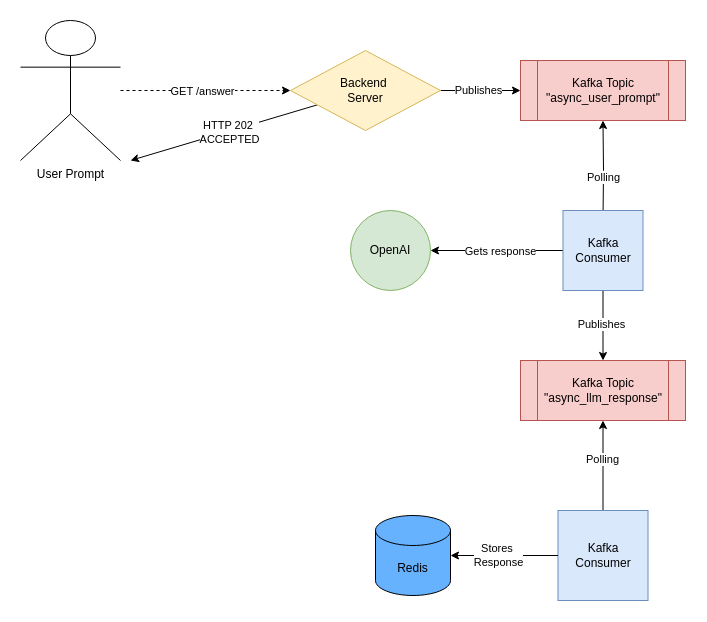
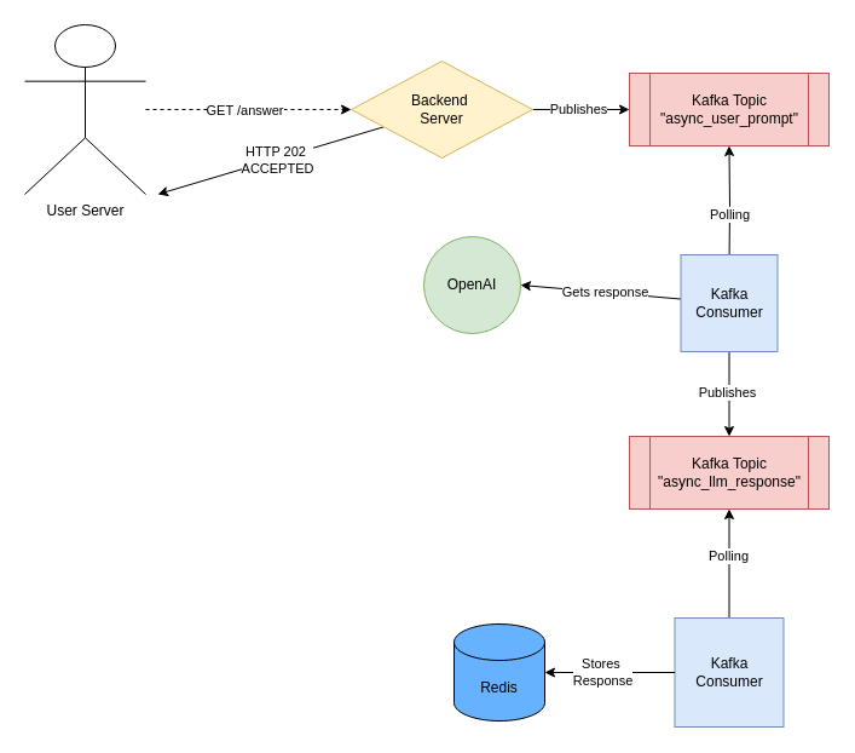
  <mxCell id="0" />
  <mxCell id="1" parent="0" />
  <mxCell id="2" value="" style="edgeStyle=orthogonalEdgeStyle;rounded=0;orthogonalLoop=1;jettySize=auto;html=1;dashed=1;" parent="1" source="4" target="9" edge="1"><mxGeometry relative="1" as="geometry"><Array as="points"><mxPoint x="150" y="90" /><mxPoint x="150" y="90" /></Array></mxGeometry></mxCell>
  <mxCell id="3" value="GET /answer" style="edgeLabel;html=1;align=center;verticalAlign=middle;resizable=0;points=[];" vertex="1" connectable="0" parent="2"><mxGeometry x="-0.046" relative="1" as="geometry"><mxPoint as="offset" /></mxGeometry></mxCell>
- <mxCell id="4" value="User Prompt&lt;div&gt;&lt;br&gt;&lt;/div&gt;" style="shape=umlActor;verticalLabelPosition=bottom;verticalAlign=top;html=1;outlineConnect=0;" parent="1" vertex="1"><mxGeometry x="20" y="20" width="100" height="140" as="geometry" /></mxCell>
+ <mxCell id="4" value="User Server&lt;div&gt;&lt;br&gt;&lt;/div&gt;" style="shape=umlActor;verticalLabelPosition=bottom;verticalAlign=top;html=1;outlineConnect=0;" parent="1" vertex="1"><mxGeometry x="20" y="20" width="100" height="140" as="geometry" /></mxCell>
  <mxCell id="5" value="" style="edgeStyle=orthogonalEdgeStyle;rounded=0;orthogonalLoop=1;jettySize=auto;html=1;" parent="1" source="9" target="11" edge="1"><mxGeometry relative="1" as="geometry" /></mxCell>
  <mxCell id="6" value="Publishes" style="edgeLabel;html=1;align=center;verticalAlign=middle;resizable=0;points=[];" parent="5" vertex="1" connectable="0"><mxGeometry x="-0.105" y="1" relative="1" as="geometry"><mxPoint x="1" as="offset" /></mxGeometry></mxCell>
  <mxCell id="7" style="edgeStyle=none;html=1;" edge="1" parent="1" source="9"><mxGeometry relative="1" as="geometry"><mxPoint x="130" y="160" as="targetPoint" /></mxGeometry></mxCell>
  <mxCell id="8" value="HTTP 202&amp;nbsp;&lt;div&gt;ACCEPTED&lt;/div&gt;" style="edgeLabel;html=1;align=center;verticalAlign=middle;resizable=0;points=[];" vertex="1" connectable="0" parent="7"><mxGeometry x="-0.043" y="1" relative="1" as="geometry"><mxPoint as="offset" /></mxGeometry></mxCell>
  <mxCell id="9" value="Backend&amp;nbsp;&lt;div&gt;Server&lt;/div&gt;" style="rhombus;whiteSpace=wrap;html=1;fillColor=#fff2cc;strokeColor=#d6b656;" parent="1" vertex="1"><mxGeometry x="290" y="50" width="150" height="80" as="geometry" /></mxCell>
- <mxCell id="10" value="OpenAI" style="ellipse;whiteSpace=wrap;html=1;fillColor=#d5e8d4;strokeColor=#82b366;rounded=0;" parent="1" vertex="1"><mxGeometry x="350" y="210" width="80" height="80" as="geometry" /></mxCell>
+ <mxCell id="10" value="OpenAI" style="ellipse;whiteSpace=wrap;html=1;fillColor=#d5e8d4;strokeColor=#82b366;rounded=0;" parent="1" vertex="1"><mxGeometry x="350" y="195" width="80" height="80" as="geometry" /></mxCell>
  <mxCell id="11" value="Kafka Topic&lt;div&gt;&quot;async_user_prompt&quot;&lt;/div&gt;" style="shape=process;whiteSpace=wrap;html=1;backgroundOutline=1;fillColor=#f8cecc;strokeColor=#b85450;rounded=0;" parent="1" vertex="1"><mxGeometry x="520" y="60" width="165" height="60" as="geometry" /></mxCell>
  <mxCell id="12" value="" style="edgeStyle=orthogonalEdgeStyle;rounded=0;orthogonalLoop=1;jettySize=auto;html=1;" parent="1" target="11" edge="1"><mxGeometry relative="1" as="geometry"><mxPoint x="602.5" y="220" as="sourcePoint" /></mxGeometry></mxCell>
  <mxCell id="13" value="Polling" style="edgeLabel;html=1;align=center;verticalAlign=middle;resizable=0;points=[];" parent="12" vertex="1" connectable="0"><mxGeometry x="-0.138" y="1" relative="1" as="geometry"><mxPoint x="1" as="offset" /></mxGeometry></mxCell>
  <mxCell id="14" style="edgeStyle=none;html=1;entryX=0.5;entryY=1;entryDx=0;entryDy=0;" edge="1" parent="1" source="16" target="22"><mxGeometry relative="1" as="geometry" /></mxCell>
  <mxCell id="15" value="Polling" style="edgeLabel;html=1;align=center;verticalAlign=middle;resizable=0;points=[];" vertex="1" connectable="0" parent="14"><mxGeometry x="0.163" y="1" relative="1" as="geometry"><mxPoint as="offset" /></mxGeometry></mxCell>
  <mxCell id="16" value="Kafka&lt;div&gt;Consumer&lt;/div&gt;" style="whiteSpace=wrap;html=1;aspect=fixed;fillColor=#dae8fc;strokeColor=#6c8ebf;" vertex="1" parent="1"><mxGeometry x="557.5" y="510" width="90" height="90" as="geometry" /></mxCell>
  <mxCell id="17" style="edgeStyle=none;html=1;entryX=1;entryY=0.5;entryDx=0;entryDy=0;" edge="1" parent="1" source="21" target="10"><mxGeometry relative="1" as="geometry" /></mxCell>
  <mxCell id="18" value="Gets response" style="edgeLabel;html=1;align=center;verticalAlign=middle;resizable=0;points=[];" vertex="1" connectable="0" parent="17"><mxGeometry x="0.083" y="3" relative="1" as="geometry"><mxPoint x="9" y="-3" as="offset" /></mxGeometry></mxCell>
  <mxCell id="19" style="edgeStyle=none;html=1;entryX=0.5;entryY=0;entryDx=0;entryDy=0;" edge="1" parent="1" source="21" target="22"><mxGeometry relative="1" as="geometry" /></mxCell>
  <mxCell id="20" value="Publishes" style="edgeLabel;html=1;align=center;verticalAlign=middle;resizable=0;points=[];" vertex="1" connectable="0" parent="19"><mxGeometry x="-0.046" y="-2" relative="1" as="geometry"><mxPoint as="offset" /></mxGeometry></mxCell>
  <mxCell id="21" value="Kafka&lt;div&gt;Consumer&lt;/div&gt;" style="whiteSpace=wrap;html=1;aspect=fixed;fillColor=#dae8fc;strokeColor=#6c8ebf;" vertex="1" parent="1"><mxGeometry x="562.5" y="210" width="80" height="80" as="geometry" /></mxCell>
  <mxCell id="22" value="Kafka Topic&lt;div&gt;&quot;async_llm_response&quot;&lt;/div&gt;" style="shape=process;whiteSpace=wrap;html=1;backgroundOutline=1;fillColor=#f8cecc;strokeColor=#b85450;rounded=0;" vertex="1" parent="1"><mxGeometry x="520" y="360" width="165" height="60" as="geometry" /></mxCell>
  <mxCell id="23" value="Redis" style="shape=cylinder3;whiteSpace=wrap;html=1;boundedLbl=1;backgroundOutline=1;size=15;fillColor=#66B2FF;" vertex="1" parent="1"><mxGeometry x="375" y="515" width="75" height="80" as="geometry" /></mxCell>
  <mxCell id="24" style="edgeStyle=none;html=1;entryX=1;entryY=0.5;entryDx=0;entryDy=0;entryPerimeter=0;" edge="1" parent="1" source="16" target="23"><mxGeometry relative="1" as="geometry" /></mxCell>
  <mxCell id="25" value="Stores&amp;nbsp;&lt;div&gt;Response&lt;/div&gt;" style="edgeLabel;html=1;align=center;verticalAlign=middle;resizable=0;points=[];" vertex="1" connectable="0" parent="24"><mxGeometry x="0.114" y="-1" relative="1" as="geometry"><mxPoint as="offset" /></mxGeometry></mxCell>
